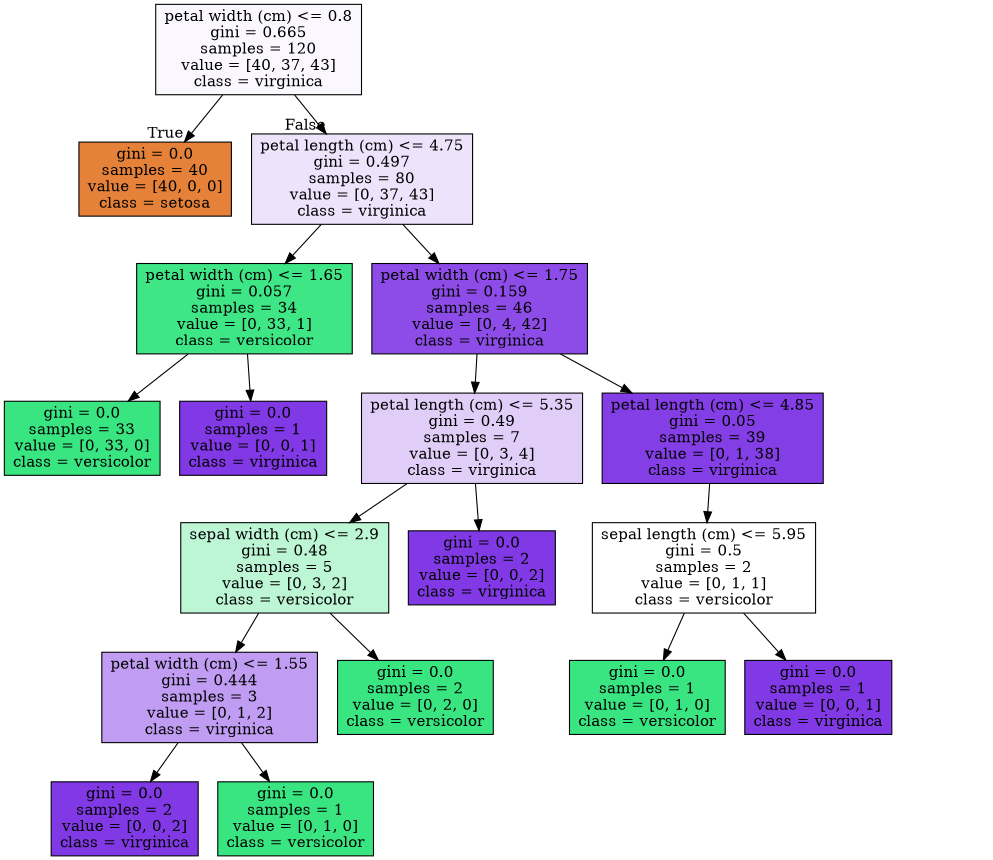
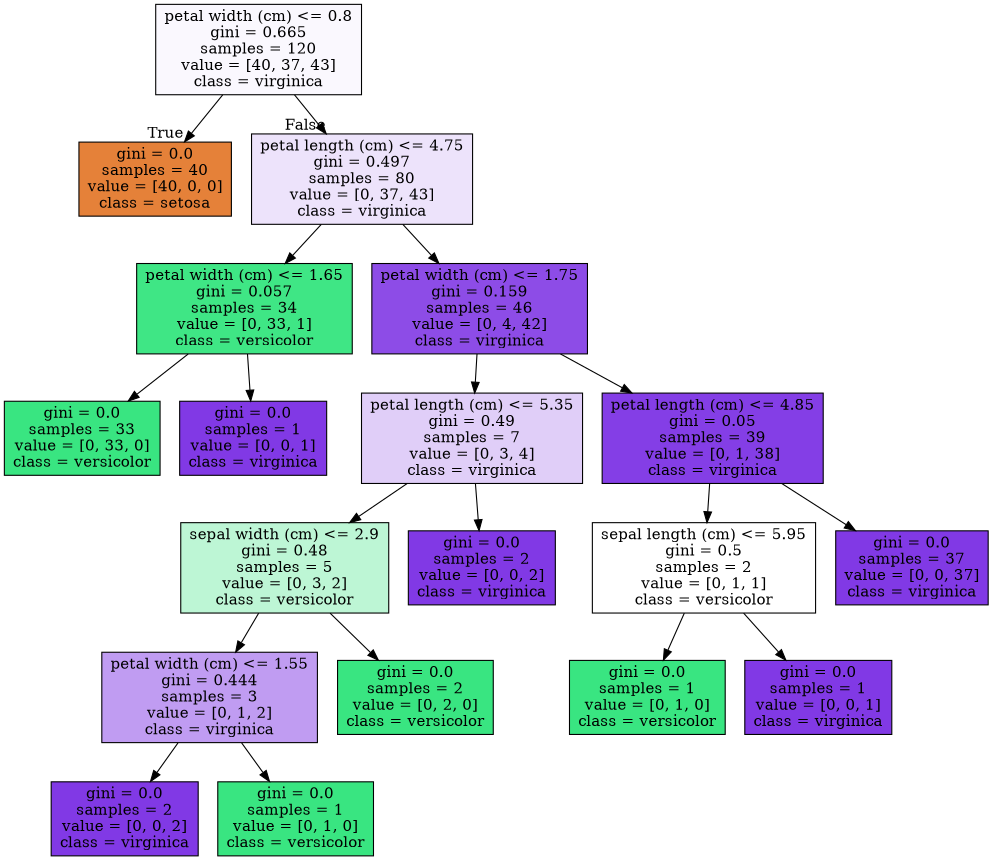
  digraph {
    node [color=black fillcolor="#8139e5" shape=box style=filled]
    n1 [fillcolor="#faf8fe" label="petal width (cm) <= 0.8\ngini = 0.665\nsamples = 120\nvalue = [40, 37, 43]\nclass = virginica"]
    n2 [fillcolor="#e58139" label="gini = 0.0\nsamples = 40\nvalue = [40, 0, 0]\nclass = setosa"]
    n3 [fillcolor="#ede3fb" label="petal length (cm) <= 4.75\ngini = 0.497\nsamples = 80\nvalue = [0, 37, 43]\nclass = virginica"]
    n4 [fillcolor="#3fe685" label="petal width (cm) <= 1.65\ngini = 0.057\nsamples = 34\nvalue = [0, 33, 1]\nclass = versicolor"]
    n5 [fillcolor="#8d4ce7" label="petal width (cm) <= 1.75\ngini = 0.159\nsamples = 46\nvalue = [0, 4, 42]\nclass = virginica"]
    n6 [fillcolor="#39e581" label="gini = 0.0\nsamples = 33\nvalue = [0, 33, 0]\nclass = versicolor"]
    n7 [label="gini = 0.0\nsamples = 1\nvalue = [0, 0, 1]\nclass = virginica"]
    n8 [fillcolor="#e0cef8" label="petal length (cm) <= 5.35\ngini = 0.49\nsamples = 7\nvalue = [0, 3, 4]\nclass = virginica"]
    n9 [fillcolor="#843ee6" label="petal length (cm) <= 4.85\ngini = 0.05\nsamples = 39\nvalue = [0, 1, 38]\nclass = virginica"]
    n10 [fillcolor="#bdf6d5" label="sepal width (cm) <= 2.9\ngini = 0.48\nsamples = 5\nvalue = [0, 3, 2]\nclass = versicolor"]
    n11 [label="gini = 0.0\nsamples = 2\nvalue = [0, 0, 2]\nclass = virginica"]
    n12 [fillcolor="#c09cf2" label="petal width (cm) <= 1.55\ngini = 0.444\nsamples = 3\nvalue = [0, 1, 2]\nclass = virginica"]
    n13 [fillcolor="#39e581" label="gini = 0.0\nsamples = 2\nvalue = [0, 2, 0]\nclass = versicolor"]
    n14 [label="gini = 0.0\nsamples = 2\nvalue = [0, 0, 2]\nclass = virginica"]
    n15 [fillcolor="#39e581" label="gini = 0.0\nsamples = 1\nvalue = [0, 1, 0]\nclass = versicolor"]
    n16 [fillcolor="#ffffff" label="sepal length (cm) <= 5.95\ngini = 0.5\nsamples = 2\nvalue = [0, 1, 1]\nclass = versicolor"]
+   n17 [label="gini = 0.0\nsamples = 37\nvalue = [0, 0, 37]\nclass = virginica"]
    n18 [fillcolor="#39e581" label="gini = 0.0\nsamples = 1\nvalue = [0, 1, 0]\nclass = versicolor"]
    n19 [label="gini = 0.0\nsamples = 1\nvalue = [0, 0, 1]\nclass = virginica"]
    n1 -> n2 [headlabel=True labelangle=45 labeldistance=2.5]
    n1 -> n3 [headlabel=False labelangle=-45 labeldistance=2.5]
    n3 -> n4
    n3 -> n5
    n4 -> n6
    n4 -> n7
    n5 -> n8
    n5 -> n9
    n8 -> n10
    n8 -> n11
    n9 -> n16
+   n9 -> n17
    n10 -> n12
    n10 -> n13
    n12 -> n14
    n12 -> n15
    n16 -> n18
    n16 -> n19
  }
